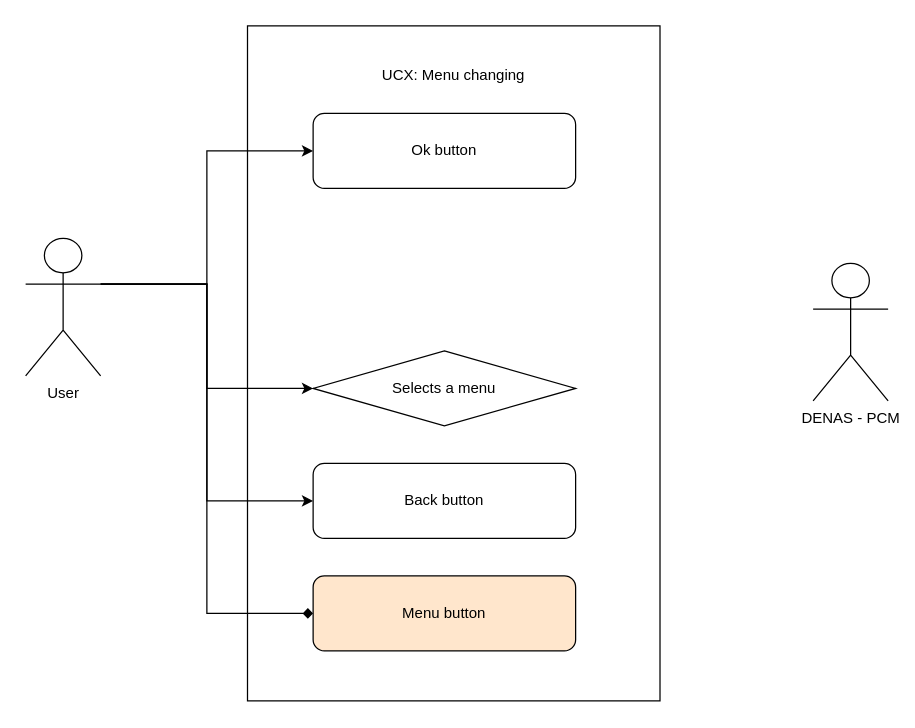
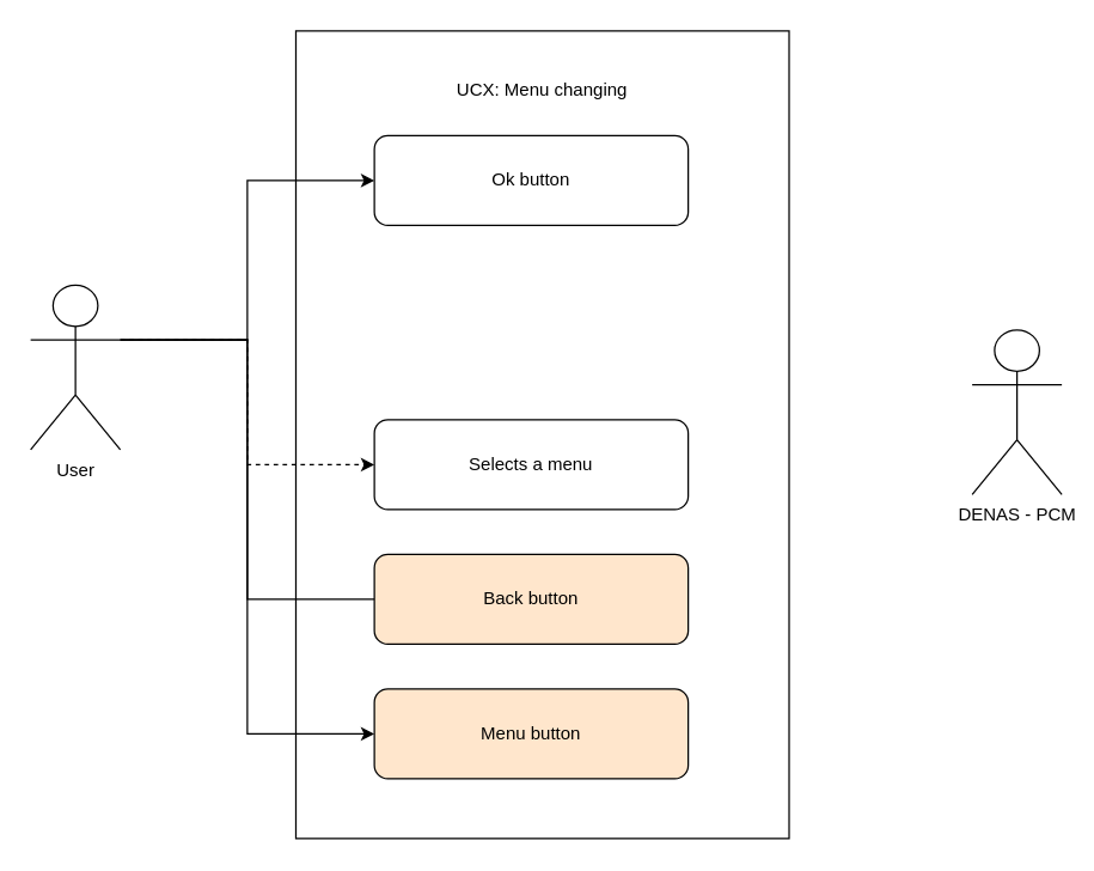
  <mxCell id="0" />
  <mxCell id="1" parent="0" />
  <mxCell id="2" value="" style="rounded=0;whiteSpace=wrap;html=1;" vertex="1" parent="1"><mxGeometry x="197.5" y="20" width="330" height="540" as="geometry" /></mxCell>
- <mxCell id="3" style="edgeStyle=orthogonalEdgeStyle;rounded=0;orthogonalLoop=1;jettySize=auto;html=1;exitX=1;exitY=0.333;exitDx=0;exitDy=0;exitPerimeter=0;" edge="1" parent="1" source="7" target="10"><mxGeometry relative="1" as="geometry" /></mxCell>
- <mxCell id="4" style="edgeStyle=orthogonalEdgeStyle;rounded=0;orthogonalLoop=1;jettySize=auto;html=1;exitX=1;exitY=0.333;exitDx=0;exitDy=0;exitPerimeter=0;entryX=0;entryY=0.5;entryDx=0;entryDy=0;endArrow=diamond;" edge="1" parent="1" source="7" target="12"><mxGeometry relative="1" as="geometry" /></mxCell>
- <mxCell id="5" style="edgeStyle=orthogonalEdgeStyle;rounded=0;orthogonalLoop=1;jettySize=auto;html=1;exitX=1;exitY=0.333;exitDx=0;exitDy=0;exitPerimeter=0;entryX=0;entryY=0.5;entryDx=0;entryDy=0;" edge="1" parent="1" source="7" target="11"><mxGeometry relative="1" as="geometry" /></mxCell>
+ <mxCell id="3" style="edgeStyle=orthogonalEdgeStyle;rounded=0;orthogonalLoop=1;jettySize=auto;html=1;exitX=1;exitY=0.333;exitDx=0;exitDy=0;exitPerimeter=0;dashed=1;" edge="1" parent="1" source="7" target="10"><mxGeometry relative="1" as="geometry" /></mxCell>
+ <mxCell id="4" style="edgeStyle=orthogonalEdgeStyle;rounded=0;orthogonalLoop=1;jettySize=auto;html=1;exitX=1;exitY=0.333;exitDx=0;exitDy=0;exitPerimeter=0;entryX=0;entryY=0.5;entryDx=0;entryDy=0;" edge="1" parent="1" source="7" target="12"><mxGeometry relative="1" as="geometry" /></mxCell>
+ <mxCell id="5" style="edgeStyle=orthogonalEdgeStyle;rounded=0;orthogonalLoop=1;jettySize=auto;html=1;exitX=1;exitY=0.333;exitDx=0;exitDy=0;exitPerimeter=0;entryX=0;entryY=0.5;entryDx=0;entryDy=0;endArrow=none;" edge="1" parent="1" source="7" target="11"><mxGeometry relative="1" as="geometry" /></mxCell>
  <mxCell id="6" style="edgeStyle=orthogonalEdgeStyle;rounded=0;orthogonalLoop=1;jettySize=auto;html=1;exitX=1;exitY=0.333;exitDx=0;exitDy=0;exitPerimeter=0;entryX=0;entryY=0.5;entryDx=0;entryDy=0;" edge="1" parent="1" source="7" target="13"><mxGeometry relative="1" as="geometry" /></mxCell>
  <mxCell id="7" value="User" style="shape=umlActor;verticalLabelPosition=bottom;verticalAlign=top;html=1;outlineConnect=0;" vertex="1" parent="1"><mxGeometry x="20" y="190" width="60" height="110" as="geometry" /></mxCell>
  <mxCell id="8" value="UCX: Menu changing" style="text;html=1;strokeColor=none;fillColor=none;align=center;verticalAlign=middle;whiteSpace=wrap;rounded=0;" vertex="1" parent="1"><mxGeometry x="220" y="50" width="285" height="20" as="geometry" /></mxCell>
- <mxCell id="9" value="DENAS - PCM" style="shape=umlActor;verticalLabelPosition=bottom;verticalAlign=top;html=1;outlineConnect=0;" vertex="1" parent="1"><mxGeometry x="650" y="210" width="60" height="110" as="geometry" /></mxCell>
- <mxCell id="10" value="Selects a menu" style="rhombus;whiteSpace=wrap;html=1;" vertex="1" parent="1"><mxGeometry x="250" y="280" width="210" height="60" as="geometry" /></mxCell>
- <mxCell id="11" value="Back button" style="rounded=1;whiteSpace=wrap;html=1;" vertex="1" parent="1"><mxGeometry x="250" y="370" width="210" height="60" as="geometry" /></mxCell>
+ <mxCell id="9" value="DENAS - PCM" style="shape=umlActor;verticalLabelPosition=bottom;verticalAlign=top;html=1;outlineConnect=0;" vertex="1" parent="1"><mxGeometry x="650" y="220" width="60" height="110" as="geometry" /></mxCell>
+ <mxCell id="10" value="Selects a menu" style="rounded=1;whiteSpace=wrap;html=1;" vertex="1" parent="1"><mxGeometry x="250" y="280" width="210" height="60" as="geometry" /></mxCell>
+ <mxCell id="11" value="Back button" style="rounded=1;whiteSpace=wrap;html=1;fillColor=#ffe6cc;" vertex="1" parent="1"><mxGeometry x="250" y="370" width="210" height="60" as="geometry" /></mxCell>
  <mxCell id="12" value="Menu button" style="rounded=1;whiteSpace=wrap;html=1;fillColor=#ffe6cc;" vertex="1" parent="1"><mxGeometry x="250" y="460" width="210" height="60" as="geometry" /></mxCell>
  <mxCell id="13" value="Ok button" style="rounded=1;whiteSpace=wrap;html=1;" vertex="1" parent="1"><mxGeometry x="250" y="90" width="210" height="60" as="geometry" /></mxCell>
